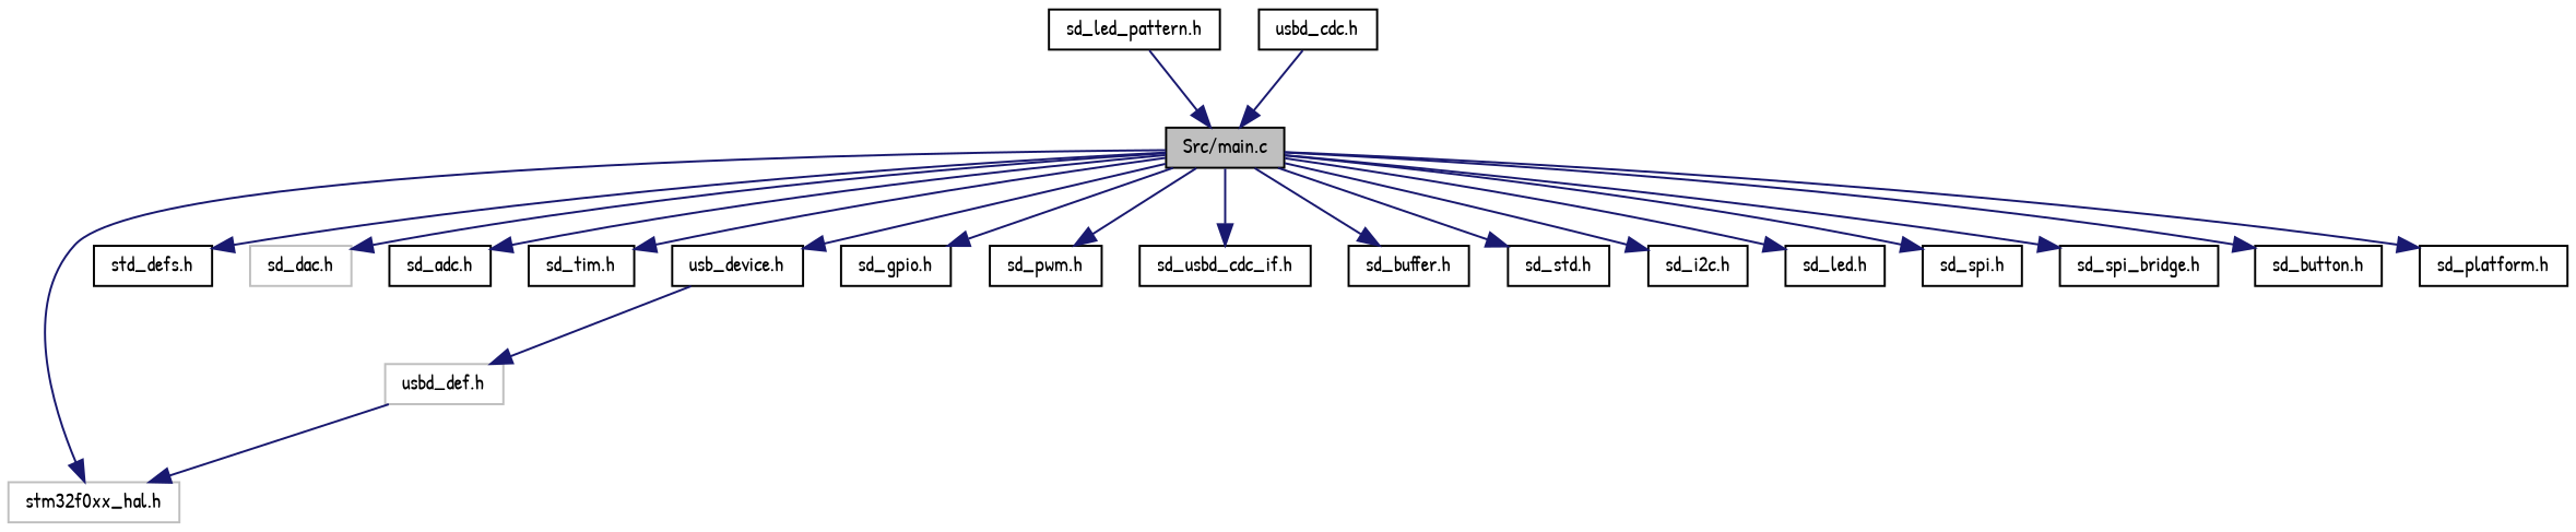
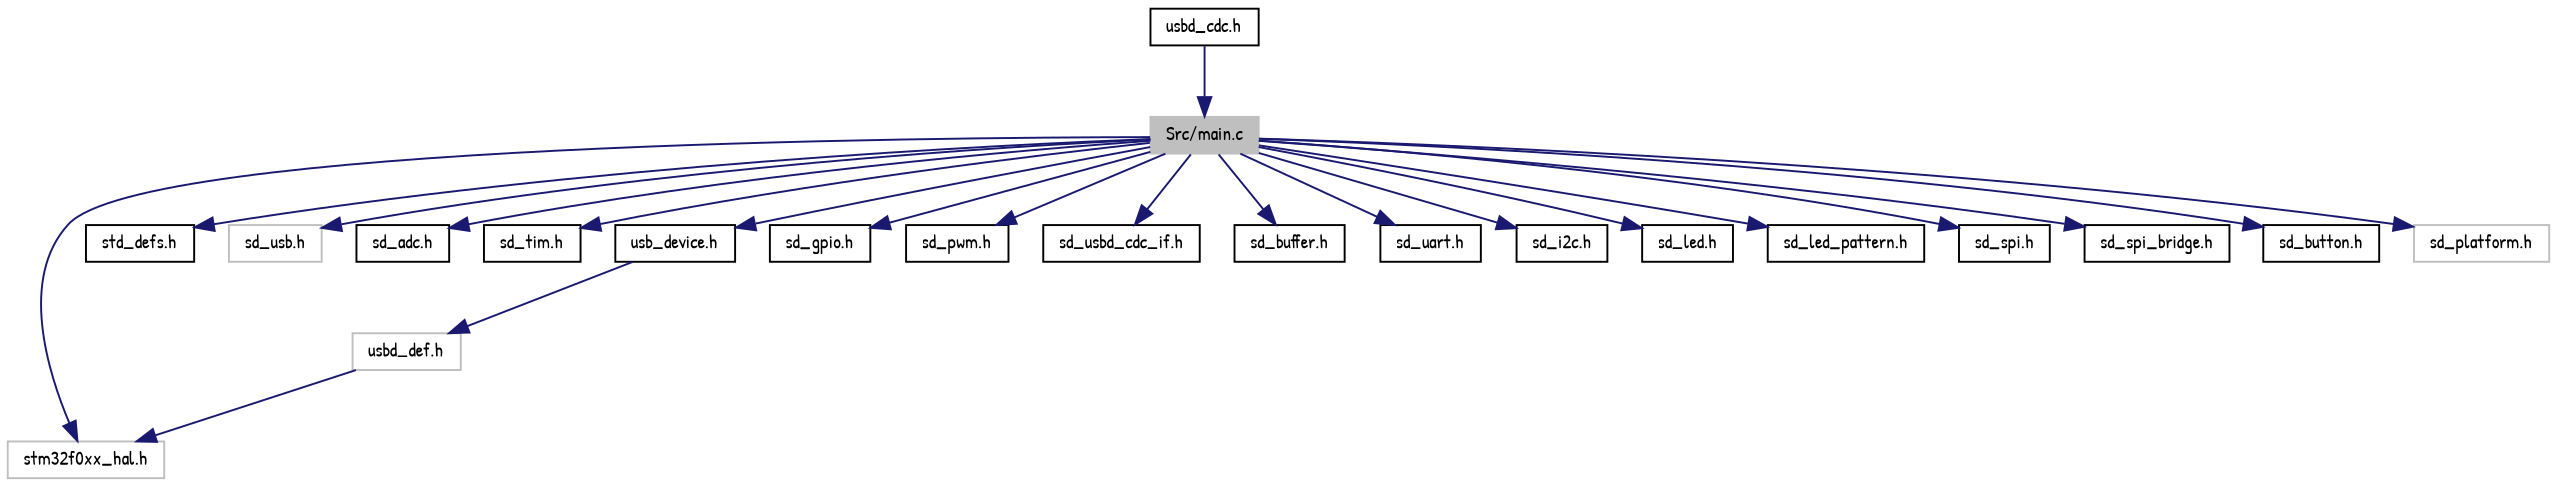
  digraph {
    fontname="Patrick Hand"
    node [color=black fillcolor=white fontname="Patrick Hand" fontsize=10 shape=record style=filled]
    edge [color=midnightblue fontname="Patrick Hand" fontsize=10 labelfontname=Helvetica labelfontsize=10 style=solid]
-   n1 [fillcolor=grey75 fontcolor=black height=0.2 label="Src/main.c" width=0.4]
+   n1 [color=grey75 fillcolor=grey75 fontcolor=black height=0.2 label="Src/main.c" width=0.4]
    n2 [color=grey75 height=0.2 label="stm32f0xx_hal.h" width=0.4]
    n3 [height=0.2 label="std_defs.h" width=0.4]
-   n4 [color=grey75 height=0.2 label="sd_dac.h" width=0.4]
+   n4 [color=grey75 height=0.2 label="sd_usb.h" width=0.4]
    n5 [height=0.2 label="sd_adc.h" width=0.4]
    n6 [height=0.2 label="sd_tim.h" width=0.4]
    n7 [height=0.2 label="usb_device.h" width=0.4]
    n8 [height=0.2 label="sd_gpio.h" width=0.4]
    n9 [height=0.2 label="sd_pwm.h" width=0.4]
    n10 [height=0.2 label="sd_usbd_cdc_if.h" width=0.4]
    n11 [height=0.2 label="sd_buffer.h" width=0.4]
-   n12 [height=0.2 label="sd_std.h" width=0.4]
+   n12 [height=0.2 label="sd_uart.h" width=0.4]
    n13 [height=0.2 label="sd_i2c.h" width=0.4]
    n14 [height=0.2 label="sd_led.h" width=0.4]
    n15 [height=0.2 label="sd_led_pattern.h" width=0.4]
    n16 [height=0.2 label="sd_spi.h" width=0.4]
    n17 [height=0.2 label="sd_spi_bridge.h" width=0.4]
    n18 [height=0.2 label="sd_button.h" width=0.4]
-   n19 [height=0.2 label="sd_platform.h" width=0.4]
+   n19 [color=grey75 height=0.2 label="sd_platform.h" width=0.4]
    n20 [color=grey75 height=0.2 label="usbd_def.h" width=0.4]
    n21 [height=0.2 label="usbd_cdc.h" width=0.4]
    n1 -> n2
    n1 -> n3
    n1 -> n4
    n1 -> n5
    n1 -> n6
    n1 -> n7
    n1 -> n8
    n1 -> n9
    n1 -> n10
    n1 -> n11
    n1 -> n12
    n1 -> n13
    n1 -> n14
-   n15 -> n1
+   n1 -> n15
    n1 -> n16
    n1 -> n17
    n1 -> n18
    n1 -> n19
    n7 -> n20
    n20 -> n2
    n21 -> n1
  }
